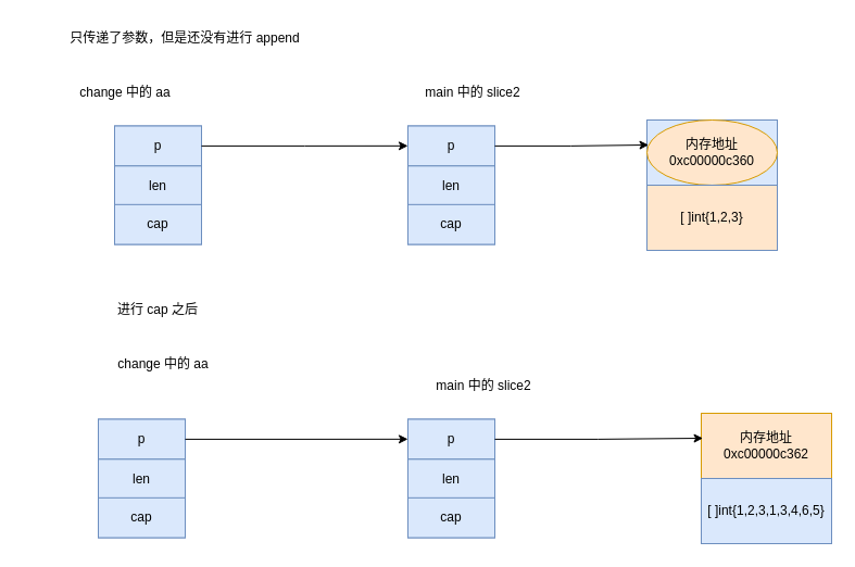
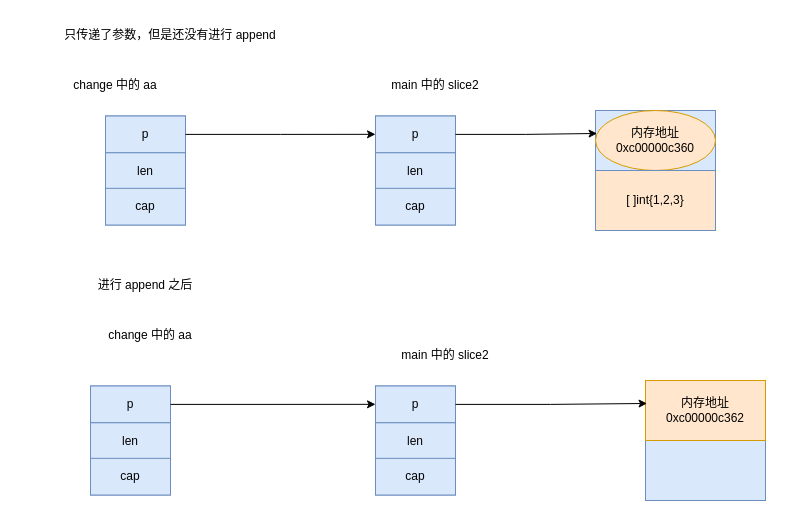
  <mxCell id="0" />
  <mxCell id="1" parent="0" />
  <mxCell id="2" value="" style="group;fillColor=#dae8fc;strokeColor=#6c8ebf;" vertex="1" connectable="0" parent="1"><mxGeometry x="595" y="110" width="120" height="120" as="geometry" /></mxCell>
  <mxCell id="3" value="内存地址0xc00000c360" style="ellipse;whiteSpace=wrap;html=1;fillColor=#ffe6cc;strokeColor=#d79b00;" vertex="1" parent="2"><mxGeometry width="120" height="60" as="geometry" /></mxCell>
  <mxCell id="4" value="[ ]int{1,2,3}" style="rounded=0;whiteSpace=wrap;html=1;fillColor=#ffe6cc;strokeColor=#6c8ebf;" vertex="1" parent="2"><mxGeometry y="60" width="120" height="60" as="geometry" /></mxCell>
  <mxCell id="5" value="" style="group;fillColor=#dae8fc;strokeColor=#6c8ebf;" vertex="1" connectable="0" parent="1"><mxGeometry x="375" y="115.5" width="80" height="109" as="geometry" /></mxCell>
  <mxCell id="6" value="len" style="rounded=0;whiteSpace=wrap;html=1;fillColor=#dae8fc;strokeColor=#6c8ebf;" vertex="1" parent="5"><mxGeometry y="36.667" width="80" height="36.667" as="geometry" /></mxCell>
  <mxCell id="7" value="p" style="rounded=0;whiteSpace=wrap;html=1;fillColor=#dae8fc;strokeColor=#6c8ebf;" vertex="1" parent="5"><mxGeometry width="80" height="36.667" as="geometry" /></mxCell>
  <mxCell id="8" value="cap" style="rounded=0;whiteSpace=wrap;html=1;fillColor=#dae8fc;strokeColor=#6c8ebf;" vertex="1" parent="5"><mxGeometry y="72.333" width="80" height="36.667" as="geometry" /></mxCell>
  <mxCell id="9" style="edgeStyle=orthogonalEdgeStyle;rounded=0;orthogonalLoop=1;jettySize=auto;html=1;entryX=0.013;entryY=0.383;entryDx=0;entryDy=0;entryPerimeter=0;" edge="1" parent="1" source="7" target="3"><mxGeometry relative="1" as="geometry" /></mxCell>
  <mxCell id="10" value="main 中的 slice2" style="text;html=1;align=center;verticalAlign=middle;whiteSpace=wrap;rounded=0;" vertex="1" parent="1"><mxGeometry x="385" y="70" width="100" height="30" as="geometry" /></mxCell>
  <mxCell id="11" value="只传递了参数，但是还没有进行 append" style="text;html=1;align=center;verticalAlign=middle;whiteSpace=wrap;rounded=0;" vertex="1" parent="1"><mxGeometry x="45" y="20" width="250" height="30" as="geometry" /></mxCell>
  <mxCell id="12" value="" style="group;fillColor=#dae8fc;strokeColor=#6c8ebf;" vertex="1" connectable="0" parent="1"><mxGeometry x="645" y="380" width="120" height="120" as="geometry" /></mxCell>
  <mxCell id="13" value="内存地址0xc00000c362" style="rounded=0;whiteSpace=wrap;html=1;fillColor=#ffe6cc;strokeColor=#d79b00;" vertex="1" parent="12"><mxGeometry width="120" height="60" as="geometry" /></mxCell>
- <mxCell id="14" value="[ ]int{1,2,3,1,3,4,6,5}" style="rounded=0;whiteSpace=wrap;html=1;fillColor=#dae8fc;strokeColor=#6c8ebf;" vertex="1" parent="12"><mxGeometry y="60" width="120" height="60" as="geometry" /></mxCell>
  <mxCell id="15" value="" style="group;fillColor=#dae8fc;strokeColor=#6c8ebf;" vertex="1" connectable="0" parent="1"><mxGeometry x="375" y="385.5" width="80" height="109" as="geometry" /></mxCell>
  <mxCell id="16" value="len" style="rounded=0;whiteSpace=wrap;html=1;fillColor=#dae8fc;strokeColor=#6c8ebf;" vertex="1" parent="15"><mxGeometry y="36.667" width="80" height="36.667" as="geometry" /></mxCell>
  <mxCell id="17" value="p" style="rounded=0;whiteSpace=wrap;html=1;fillColor=#dae8fc;strokeColor=#6c8ebf;" vertex="1" parent="15"><mxGeometry width="80" height="36.667" as="geometry" /></mxCell>
  <mxCell id="18" value="cap" style="rounded=0;whiteSpace=wrap;html=1;fillColor=#dae8fc;strokeColor=#6c8ebf;" vertex="1" parent="15"><mxGeometry y="72.333" width="80" height="36.667" as="geometry" /></mxCell>
  <mxCell id="19" style="edgeStyle=orthogonalEdgeStyle;rounded=0;orthogonalLoop=1;jettySize=auto;html=1;entryX=0.013;entryY=0.383;entryDx=0;entryDy=0;entryPerimeter=0;" edge="1" parent="1" source="17" target="13"><mxGeometry relative="1" as="geometry" /></mxCell>
  <mxCell id="20" value="main 中的 slice2" style="text;html=1;align=center;verticalAlign=middle;whiteSpace=wrap;rounded=0;" vertex="1" parent="1"><mxGeometry x="395" y="340" width="100" height="30" as="geometry" /></mxCell>
- <mxCell id="21" value="进行 cap 之后" style="text;html=1;align=center;verticalAlign=middle;whiteSpace=wrap;rounded=0;" vertex="1" parent="1"><mxGeometry x="20" y="270" width="250" height="30" as="geometry" /></mxCell>
+ <mxCell id="21" value="进行 append 之后" style="text;html=1;align=center;verticalAlign=middle;whiteSpace=wrap;rounded=0;" vertex="1" parent="1"><mxGeometry x="20" y="270" width="250" height="30" as="geometry" /></mxCell>
  <mxCell id="22" value="" style="group;fillColor=#dae8fc;strokeColor=#6c8ebf;" vertex="1" connectable="0" parent="1"><mxGeometry x="105" y="115.5" width="80" height="109" as="geometry" /></mxCell>
  <mxCell id="23" value="len" style="rounded=0;whiteSpace=wrap;html=1;fillColor=#dae8fc;strokeColor=#6c8ebf;" vertex="1" parent="22"><mxGeometry y="36.667" width="80" height="36.667" as="geometry" /></mxCell>
  <mxCell id="24" value="p" style="rounded=0;whiteSpace=wrap;html=1;fillColor=#dae8fc;strokeColor=#6c8ebf;" vertex="1" parent="22"><mxGeometry width="80" height="36.667" as="geometry" /></mxCell>
  <mxCell id="25" value="cap" style="rounded=0;whiteSpace=wrap;html=1;fillColor=#dae8fc;strokeColor=#6c8ebf;" vertex="1" parent="22"><mxGeometry y="72.333" width="80" height="36.667" as="geometry" /></mxCell>
  <mxCell id="26" value="change 中的 aa" style="text;html=1;align=center;verticalAlign=middle;whiteSpace=wrap;rounded=0;" vertex="1" parent="1"><mxGeometry x="60" y="70" width="110" height="30" as="geometry" /></mxCell>
  <mxCell id="27" style="edgeStyle=orthogonalEdgeStyle;rounded=0;orthogonalLoop=1;jettySize=auto;html=1;entryX=0;entryY=0.5;entryDx=0;entryDy=0;" edge="1" parent="1" source="24" target="7"><mxGeometry relative="1" as="geometry" /></mxCell>
  <mxCell id="28" value="" style="group;fillColor=#dae8fc;strokeColor=#6c8ebf;" vertex="1" connectable="0" parent="1"><mxGeometry x="90" y="385.5" width="80" height="109" as="geometry" /></mxCell>
  <mxCell id="29" value="len" style="rounded=0;whiteSpace=wrap;html=1;fillColor=#dae8fc;strokeColor=#6c8ebf;" vertex="1" parent="28"><mxGeometry y="36.667" width="80" height="36.667" as="geometry" /></mxCell>
  <mxCell id="30" value="p" style="rounded=0;whiteSpace=wrap;html=1;fillColor=#dae8fc;strokeColor=#6c8ebf;" vertex="1" parent="28"><mxGeometry width="80" height="36.667" as="geometry" /></mxCell>
  <mxCell id="31" value="cap" style="rounded=0;whiteSpace=wrap;html=1;fillColor=#dae8fc;strokeColor=#6c8ebf;" vertex="1" parent="28"><mxGeometry y="72.333" width="80" height="36.667" as="geometry" /></mxCell>
  <mxCell id="32" value="change 中的 aa" style="text;html=1;align=center;verticalAlign=middle;whiteSpace=wrap;rounded=0;" vertex="1" parent="1"><mxGeometry x="75" y="320" width="150" height="30" as="geometry" /></mxCell>
  <mxCell id="33" style="edgeStyle=orthogonalEdgeStyle;rounded=0;orthogonalLoop=1;jettySize=auto;html=1;entryX=0;entryY=0.5;entryDx=0;entryDy=0;" edge="1" parent="1" source="30" target="17"><mxGeometry relative="1" as="geometry" /></mxCell>
